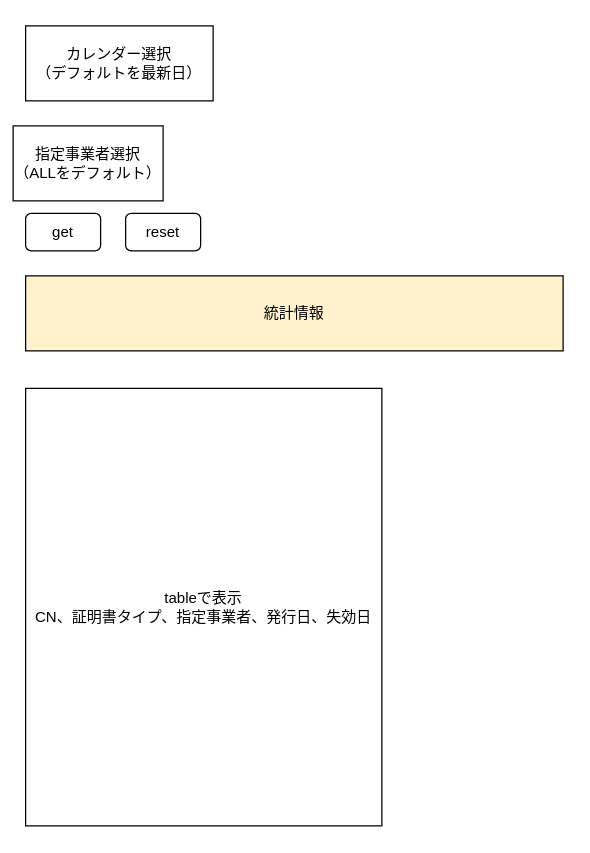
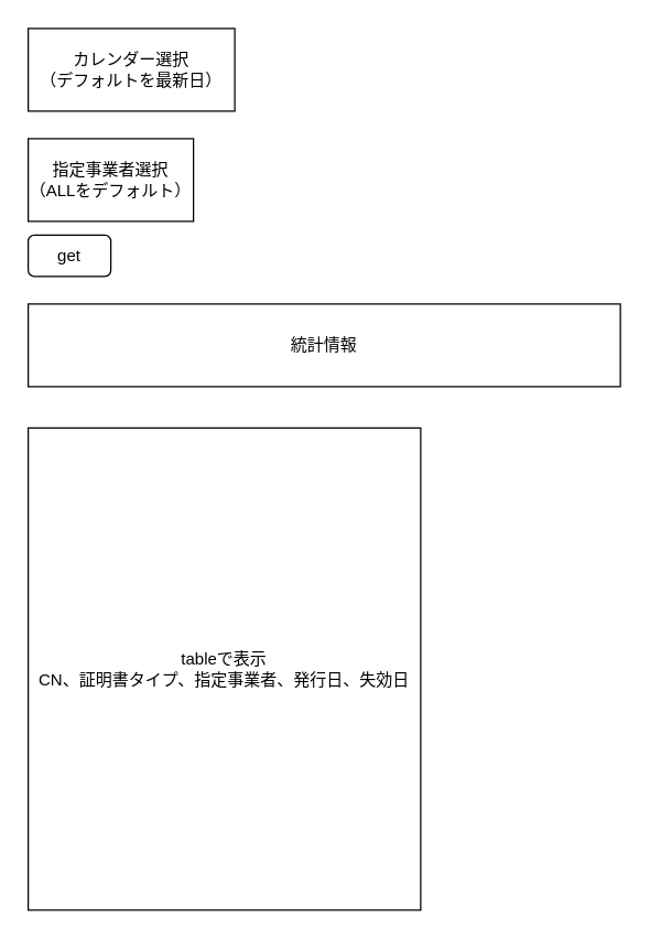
  <mxCell id="0" />
  <mxCell id="1" parent="0" />
  <mxCell id="2" value="&lt;div&gt;カレンダー選択&lt;/div&gt;&lt;div&gt;（デフォルトを最新日）&lt;/div&gt;" style="rounded=0;whiteSpace=wrap;html=1;" vertex="1" parent="1"><mxGeometry x="20" y="20" width="150" height="60" as="geometry" /></mxCell>
- <mxCell id="3" value="&lt;div&gt;指定事業者選択&lt;/div&gt;（ALLをデフォルト）" style="rounded=0;whiteSpace=wrap;html=1;" vertex="1" parent="1"><mxGeometry x="10" y="100" width="120" height="60" as="geometry" /></mxCell>
+ <mxCell id="3" value="&lt;div&gt;指定事業者選択&lt;/div&gt;（ALLをデフォルト）" style="rounded=0;whiteSpace=wrap;html=1;" vertex="1" parent="1"><mxGeometry x="20" y="100" width="120" height="60" as="geometry" /></mxCell>
  <mxCell id="4" value="&lt;div&gt;tableで表示&lt;/div&gt;&lt;div&gt;CN、証明書タイプ、指定事業者、発行日、失効日&lt;br&gt;&lt;/div&gt;" style="rounded=0;whiteSpace=wrap;html=1;" vertex="1" parent="1"><mxGeometry x="20" y="310" width="285" height="350" as="geometry" /></mxCell>
- <mxCell id="5" value="統計情報" style="rounded=0;whiteSpace=wrap;html=1;fillColor=#fff2cc;" vertex="1" parent="1"><mxGeometry x="20" y="220" width="430" height="60" as="geometry" /></mxCell>
+ <mxCell id="5" value="統計情報" style="rounded=0;whiteSpace=wrap;html=1;" vertex="1" parent="1"><mxGeometry x="20" y="220" width="430" height="60" as="geometry" /></mxCell>
  <mxCell id="6" value="get" style="rounded=1;whiteSpace=wrap;html=1;" vertex="1" parent="1"><mxGeometry x="20" y="170" width="60" height="30" as="geometry" /></mxCell>
- <mxCell id="7" value="reset" style="rounded=1;whiteSpace=wrap;html=1;" vertex="1" parent="1"><mxGeometry x="100" y="170" width="60" height="30" as="geometry" /></mxCell>
